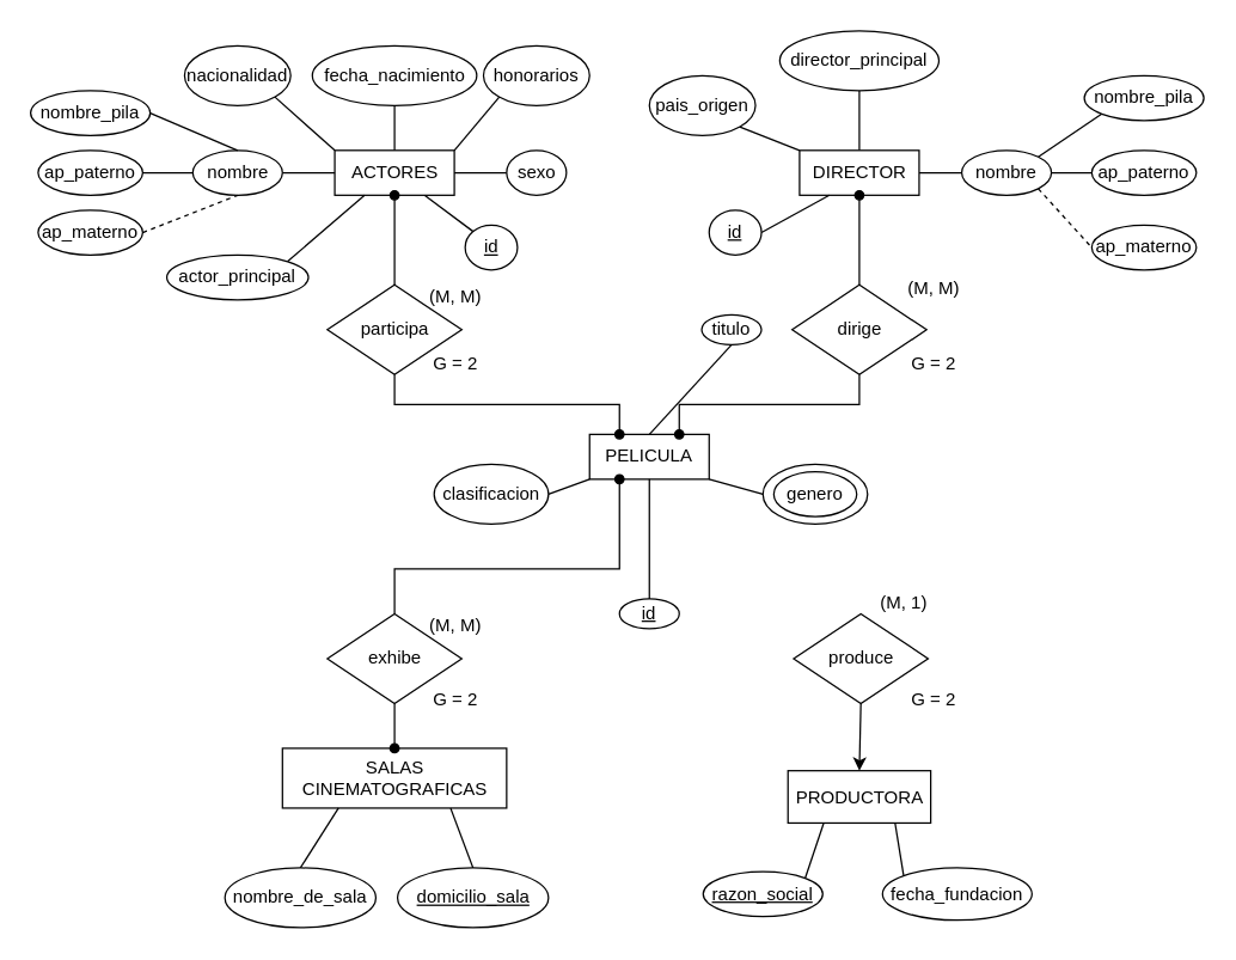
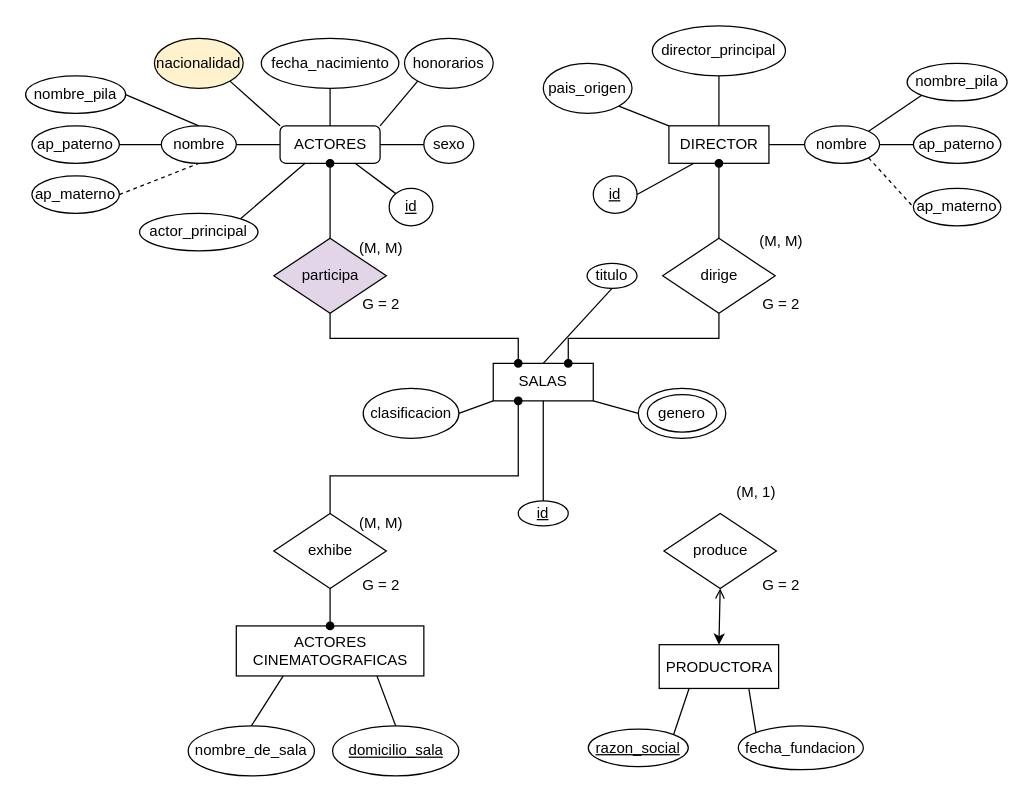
  <mxCell id="0" />
  <mxCell id="1" parent="0" />
- <mxCell id="2" value="SALAS&lt;br&gt;CINEMATOGRAFICAS" style="rounded=0;whiteSpace=wrap;html=1;" vertex="1" parent="1"><mxGeometry x="188.5" y="500" width="150" height="40" as="geometry" /></mxCell>
+ <mxCell id="2" value="ACTORES&lt;br&gt;CINEMATOGRAFICAS" style="rounded=0;whiteSpace=wrap;html=1;" vertex="1" parent="1"><mxGeometry x="188.5" y="500" width="150" height="40" as="geometry" /></mxCell>
  <mxCell id="3" value="PRODUCTORA" style="rounded=0;whiteSpace=wrap;html=1;" vertex="1" parent="1"><mxGeometry x="526.75" y="515" width="95.5" height="35" as="geometry" /></mxCell>
- <mxCell id="4" value="PELICULA" style="rounded=0;whiteSpace=wrap;html=1;" parent="1" vertex="1"><mxGeometry x="394" y="290" width="80" height="30" as="geometry" /></mxCell>
+ <mxCell id="4" value="SALAS" style="rounded=0;whiteSpace=wrap;html=1;" parent="1" vertex="1"><mxGeometry x="394" y="290" width="80" height="30" as="geometry" /></mxCell>
  <mxCell id="5" value="" style="ellipse;whiteSpace=wrap;html=1;" vertex="1" parent="1"><mxGeometry x="510" y="310" width="70" height="40" as="geometry" /></mxCell>
  <mxCell id="6" style="rounded=0;orthogonalLoop=1;jettySize=auto;html=1;exitX=0.25;exitY=0;exitDx=0;exitDy=0;entryX=0.5;entryY=1;entryDx=0;entryDy=0;endArrow=none;endFill=0;edgeStyle=orthogonalEdgeStyle;startArrow=oval;startFill=1;" edge="1" parent="1" source="4" target="16"><mxGeometry relative="1" as="geometry" /></mxCell>
  <mxCell id="7" style="edgeStyle=orthogonalEdgeStyle;rounded=0;orthogonalLoop=1;jettySize=auto;html=1;exitX=0.75;exitY=0;exitDx=0;exitDy=0;entryX=0.5;entryY=1;entryDx=0;entryDy=0;endArrow=none;endFill=0;startArrow=oval;startFill=1;" edge="1" parent="1" source="4" target="36"><mxGeometry relative="1" as="geometry" /></mxCell>
  <mxCell id="8" style="rounded=0;orthogonalLoop=1;jettySize=auto;html=1;exitX=0.5;exitY=0;exitDx=0;exitDy=0;entryX=0.5;entryY=1;entryDx=0;entryDy=0;endArrow=none;endFill=0;" edge="1" parent="1" source="4" target="54"><mxGeometry relative="1" as="geometry" /></mxCell>
  <mxCell id="9" style="edgeStyle=orthogonalEdgeStyle;rounded=0;orthogonalLoop=1;jettySize=auto;html=1;exitX=0.25;exitY=1;exitDx=0;exitDy=0;entryX=0.5;entryY=0;entryDx=0;entryDy=0;endArrow=none;endFill=0;startArrow=oval;startFill=1;" edge="1" parent="1" source="4" target="17"><mxGeometry relative="1" as="geometry"><Array as="points"><mxPoint x="414" y="380" /><mxPoint x="264" y="380" /></Array></mxGeometry></mxCell>
  <mxCell id="10" style="rounded=0;orthogonalLoop=1;jettySize=auto;html=1;exitX=1;exitY=1;exitDx=0;exitDy=0;entryX=0;entryY=0.5;entryDx=0;entryDy=0;endArrow=none;endFill=0;" edge="1" parent="1" source="4" target="5"><mxGeometry relative="1" as="geometry" /></mxCell>
  <mxCell id="11" value="" style="edgeStyle=orthogonalEdgeStyle;rounded=0;orthogonalLoop=1;jettySize=auto;html=1;endArrow=none;endFill=0;" edge="1" parent="1" source="4" target="69"><mxGeometry relative="1" as="geometry" /></mxCell>
  <mxCell id="12" style="rounded=0;orthogonalLoop=1;jettySize=auto;html=1;exitX=0.75;exitY=1;exitDx=0;exitDy=0;entryX=0;entryY=0;entryDx=0;entryDy=0;endArrow=none;endFill=0;" edge="1" parent="1" source="13" target="68"><mxGeometry relative="1" as="geometry" /></mxCell>
- <mxCell id="13" value="ACTORES" style="rounded=0;whiteSpace=wrap;html=1;" vertex="1" parent="1"><mxGeometry x="223.5" y="100" width="80" height="30" as="geometry" /></mxCell>
+ <mxCell id="13" value="ACTORES" style="whiteSpace=wrap;html=1;rounded=1;" vertex="1" parent="1"><mxGeometry x="223.5" y="100" width="80" height="30" as="geometry" /></mxCell>
  <mxCell id="14" style="edgeStyle=orthogonalEdgeStyle;rounded=0;orthogonalLoop=1;jettySize=auto;html=1;exitX=0.5;exitY=0;exitDx=0;exitDy=0;entryX=0.5;entryY=1;entryDx=0;entryDy=0;endArrow=none;endFill=0;startArrow=oval;startFill=1;" edge="1" parent="1" source="2" target="17"><mxGeometry relative="1" as="geometry" /></mxCell>
  <mxCell id="15" style="edgeStyle=orthogonalEdgeStyle;rounded=0;orthogonalLoop=1;jettySize=auto;html=1;exitX=0.5;exitY=0;exitDx=0;exitDy=0;entryX=0.5;entryY=1;entryDx=0;entryDy=0;endArrow=oval;endFill=1;" edge="1" parent="1" source="16" target="13"><mxGeometry relative="1" as="geometry" /></mxCell>
- <mxCell id="16" value="participa" style="rhombus;whiteSpace=wrap;html=1;" vertex="1" parent="1"><mxGeometry x="218.5" y="190" width="90" height="60" as="geometry" /></mxCell>
+ <mxCell id="16" value="participa" style="rhombus;whiteSpace=wrap;html=1;fillColor=#e1d5e7;" vertex="1" parent="1"><mxGeometry x="218.5" y="190" width="90" height="60" as="geometry" /></mxCell>
  <mxCell id="17" value="exhibe" style="rhombus;whiteSpace=wrap;html=1;" vertex="1" parent="1"><mxGeometry x="218.5" y="410" width="90" height="60" as="geometry" /></mxCell>
  <mxCell id="18" style="rounded=0;orthogonalLoop=1;jettySize=auto;html=1;exitX=0.5;exitY=0;exitDx=0;exitDy=0;entryX=0.25;entryY=1;entryDx=0;entryDy=0;endArrow=none;endFill=0;" edge="1" parent="1" source="19" target="2"><mxGeometry relative="1" as="geometry" /></mxCell>
  <mxCell id="19" value="nombre_de_sala" style="ellipse;whiteSpace=wrap;html=1;" vertex="1" parent="1"><mxGeometry x="150" y="580" width="101" height="40" as="geometry" /></mxCell>
  <mxCell id="20" style="rounded=0;orthogonalLoop=1;jettySize=auto;html=1;exitX=0.5;exitY=0;exitDx=0;exitDy=0;entryX=0.75;entryY=1;entryDx=0;entryDy=0;endArrow=none;endFill=0;" edge="1" parent="1" source="21" target="2"><mxGeometry relative="1" as="geometry" /></mxCell>
  <mxCell id="21" value="&lt;u&gt;domicilio_sala&lt;/u&gt;" style="ellipse;whiteSpace=wrap;html=1;" vertex="1" parent="1"><mxGeometry x="265.5" y="580" width="101" height="40" as="geometry" /></mxCell>
  <mxCell id="22" style="edgeStyle=orthogonalEdgeStyle;rounded=0;orthogonalLoop=1;jettySize=auto;html=1;exitX=1;exitY=0.5;exitDx=0;exitDy=0;entryX=0;entryY=0.5;entryDx=0;entryDy=0;endArrow=none;endFill=0;" edge="1" parent="1" source="23" target="13"><mxGeometry relative="1" as="geometry" /></mxCell>
  <mxCell id="23" value="nombre" style="ellipse;whiteSpace=wrap;html=1;" vertex="1" parent="1"><mxGeometry x="128.5" y="100" width="60" height="30" as="geometry" /></mxCell>
  <mxCell id="24" style="rounded=0;orthogonalLoop=1;jettySize=auto;html=1;exitX=1;exitY=1;exitDx=0;exitDy=0;entryX=0;entryY=0;entryDx=0;entryDy=0;endArrow=none;endFill=0;" edge="1" parent="1" source="25" target="13"><mxGeometry relative="1" as="geometry" /></mxCell>
- <mxCell id="25" value="nacionalidad" style="ellipse;whiteSpace=wrap;html=1;" vertex="1" parent="1"><mxGeometry x="123" y="30" width="71" height="40" as="geometry" /></mxCell>
+ <mxCell id="25" value="nacionalidad" style="ellipse;whiteSpace=wrap;html=1;fillColor=#fff2cc;" vertex="1" parent="1"><mxGeometry x="123" y="30" width="71" height="40" as="geometry" /></mxCell>
  <mxCell id="26" style="rounded=0;orthogonalLoop=1;jettySize=auto;html=1;exitX=0;exitY=0.5;exitDx=0;exitDy=0;entryX=1;entryY=0.5;entryDx=0;entryDy=0;endArrow=none;endFill=0;" edge="1" parent="1" source="27" target="13"><mxGeometry relative="1" as="geometry" /></mxCell>
  <mxCell id="27" value="sexo" style="ellipse;whiteSpace=wrap;html=1;" vertex="1" parent="1"><mxGeometry x="338.5" y="100" width="40" height="30" as="geometry" /></mxCell>
  <mxCell id="28" style="edgeStyle=orthogonalEdgeStyle;rounded=0;orthogonalLoop=1;jettySize=auto;html=1;exitX=0.5;exitY=1;exitDx=0;exitDy=0;entryX=0.5;entryY=0;entryDx=0;entryDy=0;endArrow=none;endFill=0;" edge="1" parent="1" source="29" target="13"><mxGeometry relative="1" as="geometry" /></mxCell>
  <mxCell id="29" value="fecha_nacimiento" style="ellipse;whiteSpace=wrap;html=1;" vertex="1" parent="1"><mxGeometry x="208.5" y="30" width="110" height="40" as="geometry" /></mxCell>
  <mxCell id="30" style="rounded=0;orthogonalLoop=1;jettySize=auto;html=1;exitX=0;exitY=1;exitDx=0;exitDy=0;entryX=1;entryY=0;entryDx=0;entryDy=0;endArrow=none;endFill=0;" edge="1" parent="1" source="31" target="13"><mxGeometry relative="1" as="geometry" /></mxCell>
  <mxCell id="31" value="honorarios" style="ellipse;whiteSpace=wrap;html=1;" vertex="1" parent="1"><mxGeometry x="323" y="30" width="71" height="40" as="geometry" /></mxCell>
  <mxCell id="32" style="edgeStyle=orthogonalEdgeStyle;rounded=0;orthogonalLoop=1;jettySize=auto;html=1;exitX=0.5;exitY=0;exitDx=0;exitDy=0;endArrow=none;endFill=0;" edge="1" parent="1" source="34" target="39"><mxGeometry relative="1" as="geometry" /></mxCell>
  <mxCell id="33" style="rounded=0;orthogonalLoop=1;jettySize=auto;html=1;exitX=1;exitY=0.5;exitDx=0;exitDy=0;entryX=0;entryY=0.5;entryDx=0;entryDy=0;endArrow=none;endFill=0;" edge="1" parent="1" source="34" target="49"><mxGeometry relative="1" as="geometry" /></mxCell>
  <mxCell id="34" value="DIRECTOR" style="rounded=0;whiteSpace=wrap;html=1;" vertex="1" parent="1"><mxGeometry x="534.5" y="100" width="80" height="30" as="geometry" /></mxCell>
  <mxCell id="35" style="edgeStyle=orthogonalEdgeStyle;rounded=0;orthogonalLoop=1;jettySize=auto;html=1;exitX=0.5;exitY=0;exitDx=0;exitDy=0;entryX=0.5;entryY=1;entryDx=0;entryDy=0;endArrow=oval;endFill=1;" edge="1" parent="1" source="36" target="34"><mxGeometry relative="1" as="geometry" /></mxCell>
  <mxCell id="36" value="dirige" style="rhombus;whiteSpace=wrap;html=1;" vertex="1" parent="1"><mxGeometry x="529.5" y="190" width="90" height="60" as="geometry" /></mxCell>
  <mxCell id="37" style="rounded=0;orthogonalLoop=1;jettySize=auto;html=1;exitX=1;exitY=1;exitDx=0;exitDy=0;entryX=0;entryY=0;entryDx=0;entryDy=0;endArrow=none;endFill=0;" edge="1" parent="1" source="38" target="34"><mxGeometry relative="1" as="geometry" /></mxCell>
  <mxCell id="38" value="pais_origen" style="ellipse;whiteSpace=wrap;html=1;" vertex="1" parent="1"><mxGeometry x="434" y="50" width="71" height="40" as="geometry" /></mxCell>
  <mxCell id="39" value="director_principal" style="ellipse;whiteSpace=wrap;html=1;" vertex="1" parent="1"><mxGeometry x="521.25" y="20" width="106.5" height="40" as="geometry" /></mxCell>
  <mxCell id="40" style="rounded=0;orthogonalLoop=1;jettySize=auto;html=1;exitX=1;exitY=0.5;exitDx=0;exitDy=0;entryX=0.5;entryY=0;entryDx=0;entryDy=0;endArrow=none;endFill=0;" edge="1" parent="1" source="41" target="23"><mxGeometry relative="1" as="geometry" /></mxCell>
  <mxCell id="41" value="nombre_pila" style="ellipse;whiteSpace=wrap;html=1;" vertex="1" parent="1"><mxGeometry y="60" width="80" height="30" as="geometry" x="20" /></mxCell>
  <mxCell id="42" style="rounded=0;orthogonalLoop=1;jettySize=auto;html=1;exitX=1;exitY=0.5;exitDx=0;exitDy=0;entryX=0;entryY=0.5;entryDx=0;entryDy=0;endArrow=none;endFill=0;" edge="1" parent="1" source="43" target="23"><mxGeometry relative="1" as="geometry" /></mxCell>
  <mxCell id="43" value="ap_paterno" style="ellipse;whiteSpace=wrap;html=1;" vertex="1" parent="1"><mxGeometry x="25" y="100" width="70" height="30" as="geometry" /></mxCell>
  <mxCell id="44" style="rounded=0;orthogonalLoop=1;jettySize=auto;html=1;exitX=1;exitY=0.5;exitDx=0;exitDy=0;entryX=0.5;entryY=1;entryDx=0;entryDy=0;endArrow=none;endFill=0;dashed=1;" edge="1" parent="1" source="45" target="23"><mxGeometry relative="1" as="geometry" /></mxCell>
  <mxCell id="45" value="ap_materno" style="ellipse;whiteSpace=wrap;html=1;" vertex="1" parent="1"><mxGeometry x="25" y="140" width="70" height="30" as="geometry" /></mxCell>
  <mxCell id="46" style="rounded=0;orthogonalLoop=1;jettySize=auto;html=1;exitX=1;exitY=0;exitDx=0;exitDy=0;entryX=0;entryY=1;entryDx=0;entryDy=0;endArrow=none;endFill=0;" edge="1" parent="1" source="49" target="50"><mxGeometry relative="1" as="geometry" /></mxCell>
  <mxCell id="47" style="edgeStyle=orthogonalEdgeStyle;rounded=0;orthogonalLoop=1;jettySize=auto;html=1;exitX=1;exitY=0.5;exitDx=0;exitDy=0;entryX=0;entryY=0.5;entryDx=0;entryDy=0;endArrow=none;endFill=0;" edge="1" parent="1" source="49" target="51"><mxGeometry relative="1" as="geometry" /></mxCell>
  <mxCell id="48" style="rounded=0;orthogonalLoop=1;jettySize=auto;html=1;exitX=1;exitY=1;exitDx=0;exitDy=0;entryX=0;entryY=0.5;entryDx=0;entryDy=0;endArrow=none;endFill=0;dashed=1;" edge="1" parent="1" source="49" target="52"><mxGeometry relative="1" as="geometry" /></mxCell>
  <mxCell id="49" value="nombre" style="ellipse;whiteSpace=wrap;html=1;" vertex="1" parent="1"><mxGeometry x="643" y="100" width="60" height="30" as="geometry" /></mxCell>
  <mxCell id="50" value="nombre_pila" style="ellipse;whiteSpace=wrap;html=1;" vertex="1" parent="1"><mxGeometry x="725" y="50" width="80" height="30" as="geometry" /></mxCell>
  <mxCell id="51" value="ap_paterno" style="ellipse;whiteSpace=wrap;html=1;" vertex="1" parent="1"><mxGeometry x="730" y="100" width="70" height="30" as="geometry" /></mxCell>
  <mxCell id="52" value="ap_materno" style="ellipse;whiteSpace=wrap;html=1;" vertex="1" parent="1"><mxGeometry x="730" y="150" width="70" height="30" as="geometry" /></mxCell>
  <mxCell id="53" style="edgeStyle=orthogonalEdgeStyle;rounded=0;orthogonalLoop=1;jettySize=auto;html=1;exitX=0.5;exitY=1;exitDx=0;exitDy=0;" edge="1" parent="1" source="52" target="52"><mxGeometry relative="1" as="geometry" /></mxCell>
  <mxCell id="54" value="titulo" style="ellipse;whiteSpace=wrap;html=1;" vertex="1" parent="1"><mxGeometry x="469" y="210" width="40" height="20" as="geometry" /></mxCell>
  <mxCell id="55" style="rounded=0;orthogonalLoop=1;jettySize=auto;html=1;exitX=1;exitY=0.5;exitDx=0;exitDy=0;entryX=0;entryY=1;entryDx=0;entryDy=0;endArrow=none;endFill=0;" edge="1" parent="1" source="56" target="4"><mxGeometry relative="1" as="geometry" /></mxCell>
  <mxCell id="56" value="clasificacion" style="ellipse;whiteSpace=wrap;html=1;" vertex="1" parent="1"><mxGeometry x="290" y="310" width="76.5" height="40" as="geometry" /></mxCell>
  <mxCell id="57" value="genero" style="ellipse;whiteSpace=wrap;html=1;" vertex="1" parent="1"><mxGeometry x="517.25" y="315" width="55.5" height="30" as="geometry" /></mxCell>
  <mxCell id="58" style="rounded=0;orthogonalLoop=1;jettySize=auto;html=1;exitX=1;exitY=0.5;exitDx=0;exitDy=0;entryX=0.25;entryY=1;entryDx=0;entryDy=0;endArrow=none;endFill=0;" edge="1" parent="1" source="59" target="34"><mxGeometry relative="1" as="geometry" /></mxCell>
  <mxCell id="59" value="&lt;u&gt;id&lt;/u&gt;" style="ellipse;whiteSpace=wrap;html=1;" vertex="1" parent="1"><mxGeometry x="474" y="140" width="35" height="30" as="geometry" /></mxCell>
  <mxCell id="60" value="produce" style="rhombus;whiteSpace=wrap;html=1;" vertex="1" parent="1"><mxGeometry x="530.5" y="410" width="90" height="60" as="geometry" /></mxCell>
- <mxCell id="61" style="rounded=0;orthogonalLoop=1;jettySize=auto;html=1;exitX=0.5;exitY=0;exitDx=0;exitDy=0;entryX=0.5;entryY=1;entryDx=0;entryDy=0;endArrow=none;endFill=0;startArrow=classic;startFill=1;" edge="1" parent="1" source="3" target="60"><mxGeometry relative="1" as="geometry" /></mxCell>
+ <mxCell id="61" style="rounded=0;orthogonalLoop=1;jettySize=auto;html=1;exitX=0.5;exitY=0;exitDx=0;exitDy=0;entryX=0.5;entryY=1;entryDx=0;entryDy=0;endArrow=open;endFill=0;startArrow=classic;startFill=1;" edge="1" parent="1" source="3" target="60"><mxGeometry relative="1" as="geometry" /></mxCell>
  <mxCell id="62" style="rounded=0;orthogonalLoop=1;jettySize=auto;html=1;exitX=1;exitY=0;exitDx=0;exitDy=0;entryX=0.25;entryY=1;entryDx=0;entryDy=0;endArrow=none;endFill=0;" edge="1" parent="1" source="63" target="3"><mxGeometry relative="1" as="geometry" /></mxCell>
  <mxCell id="63" value="&lt;u&gt;razon_social&lt;/u&gt;" style="ellipse;whiteSpace=wrap;html=1;" vertex="1" parent="1"><mxGeometry x="470" y="582.5" width="80" height="30" as="geometry" /></mxCell>
  <mxCell id="64" style="rounded=0;orthogonalLoop=1;jettySize=auto;html=1;exitX=0;exitY=0;exitDx=0;exitDy=0;entryX=0.75;entryY=1;entryDx=0;entryDy=0;endArrow=none;endFill=0;" edge="1" parent="1" source="65" target="3"><mxGeometry relative="1" as="geometry" /></mxCell>
  <mxCell id="65" value="fecha_fundacion" style="ellipse;whiteSpace=wrap;html=1;" vertex="1" parent="1"><mxGeometry x="590" y="580" width="100" height="35" as="geometry" /></mxCell>
  <mxCell id="66" style="rounded=0;orthogonalLoop=1;jettySize=auto;html=1;exitX=1;exitY=0;exitDx=0;exitDy=0;entryX=0.25;entryY=1;entryDx=0;entryDy=0;endArrow=none;endFill=0;" edge="1" parent="1" source="67" target="13"><mxGeometry relative="1" as="geometry" /></mxCell>
  <mxCell id="67" value="actor_principal" style="ellipse;whiteSpace=wrap;html=1;" vertex="1" parent="1"><mxGeometry x="111.12" y="170" width="94.75" height="30" as="geometry" /></mxCell>
  <mxCell id="68" value="&lt;u&gt;id&lt;/u&gt;" style="ellipse;whiteSpace=wrap;html=1;" vertex="1" parent="1"><mxGeometry x="310.75" y="150" width="35" height="30" as="geometry" /></mxCell>
  <mxCell id="69" value="&lt;u&gt;id&lt;/u&gt;" style="ellipse;whiteSpace=wrap;html=1;" vertex="1" parent="1"><mxGeometry x="414" y="400" width="40" height="20" as="geometry" /></mxCell>
  <mxCell id="70" value="G = 2" style="text;html=1;strokeColor=none;fillColor=none;align=center;verticalAlign=middle;whiteSpace=wrap;rounded=0;" vertex="1" parent="1"><mxGeometry x="280" y="460" width="49.25" height="15" as="geometry" /></mxCell>
  <mxCell id="71" value="G = 2" style="text;html=1;strokeColor=none;fillColor=none;align=center;verticalAlign=middle;whiteSpace=wrap;rounded=0;" vertex="1" parent="1"><mxGeometry x="600" y="460" width="49.25" height="15" as="geometry" /></mxCell>
  <mxCell id="72" value="G = 2" style="text;html=1;strokeColor=none;fillColor=none;align=center;verticalAlign=middle;whiteSpace=wrap;rounded=0;" vertex="1" parent="1"><mxGeometry x="600" y="235" width="49.25" height="15" as="geometry" /></mxCell>
  <mxCell id="73" value="G = 2" style="text;html=1;strokeColor=none;fillColor=none;align=center;verticalAlign=middle;whiteSpace=wrap;rounded=0;" vertex="1" parent="1"><mxGeometry x="280" y="235" width="49.25" height="15" as="geometry" /></mxCell>
  <mxCell id="74" value="(M, M)" style="text;html=1;strokeColor=none;fillColor=none;align=center;verticalAlign=middle;whiteSpace=wrap;rounded=0;" vertex="1" parent="1"><mxGeometry x="280" y="190" width="49.25" height="15" as="geometry" /></mxCell>
  <mxCell id="75" value="(M, M)" style="text;html=1;strokeColor=none;fillColor=none;align=center;verticalAlign=middle;whiteSpace=wrap;rounded=0;" vertex="1" parent="1"><mxGeometry x="280" y="410" width="49.25" height="15" as="geometry" /></mxCell>
- <mxCell id="76" value="(M, 1)" style="text;html=1;strokeColor=none;fillColor=none;align=center;verticalAlign=middle;whiteSpace=wrap;rounded=0;" vertex="1" parent="1"><mxGeometry x="580" y="395" width="49.25" height="15" as="geometry" /></mxCell>
+ <mxCell id="76" value="(M, 1)" style="text;html=1;strokeColor=none;fillColor=none;align=center;verticalAlign=middle;whiteSpace=wrap;rounded=0;" vertex="1" parent="1"><mxGeometry x="580" y="385" width="49.25" height="15" as="geometry" /></mxCell>
  <mxCell id="77" value="(M, M)" style="text;html=1;strokeColor=none;fillColor=none;align=center;verticalAlign=middle;whiteSpace=wrap;rounded=0;" vertex="1" parent="1"><mxGeometry x="600" y="185" width="49.25" height="15" as="geometry" /></mxCell>
